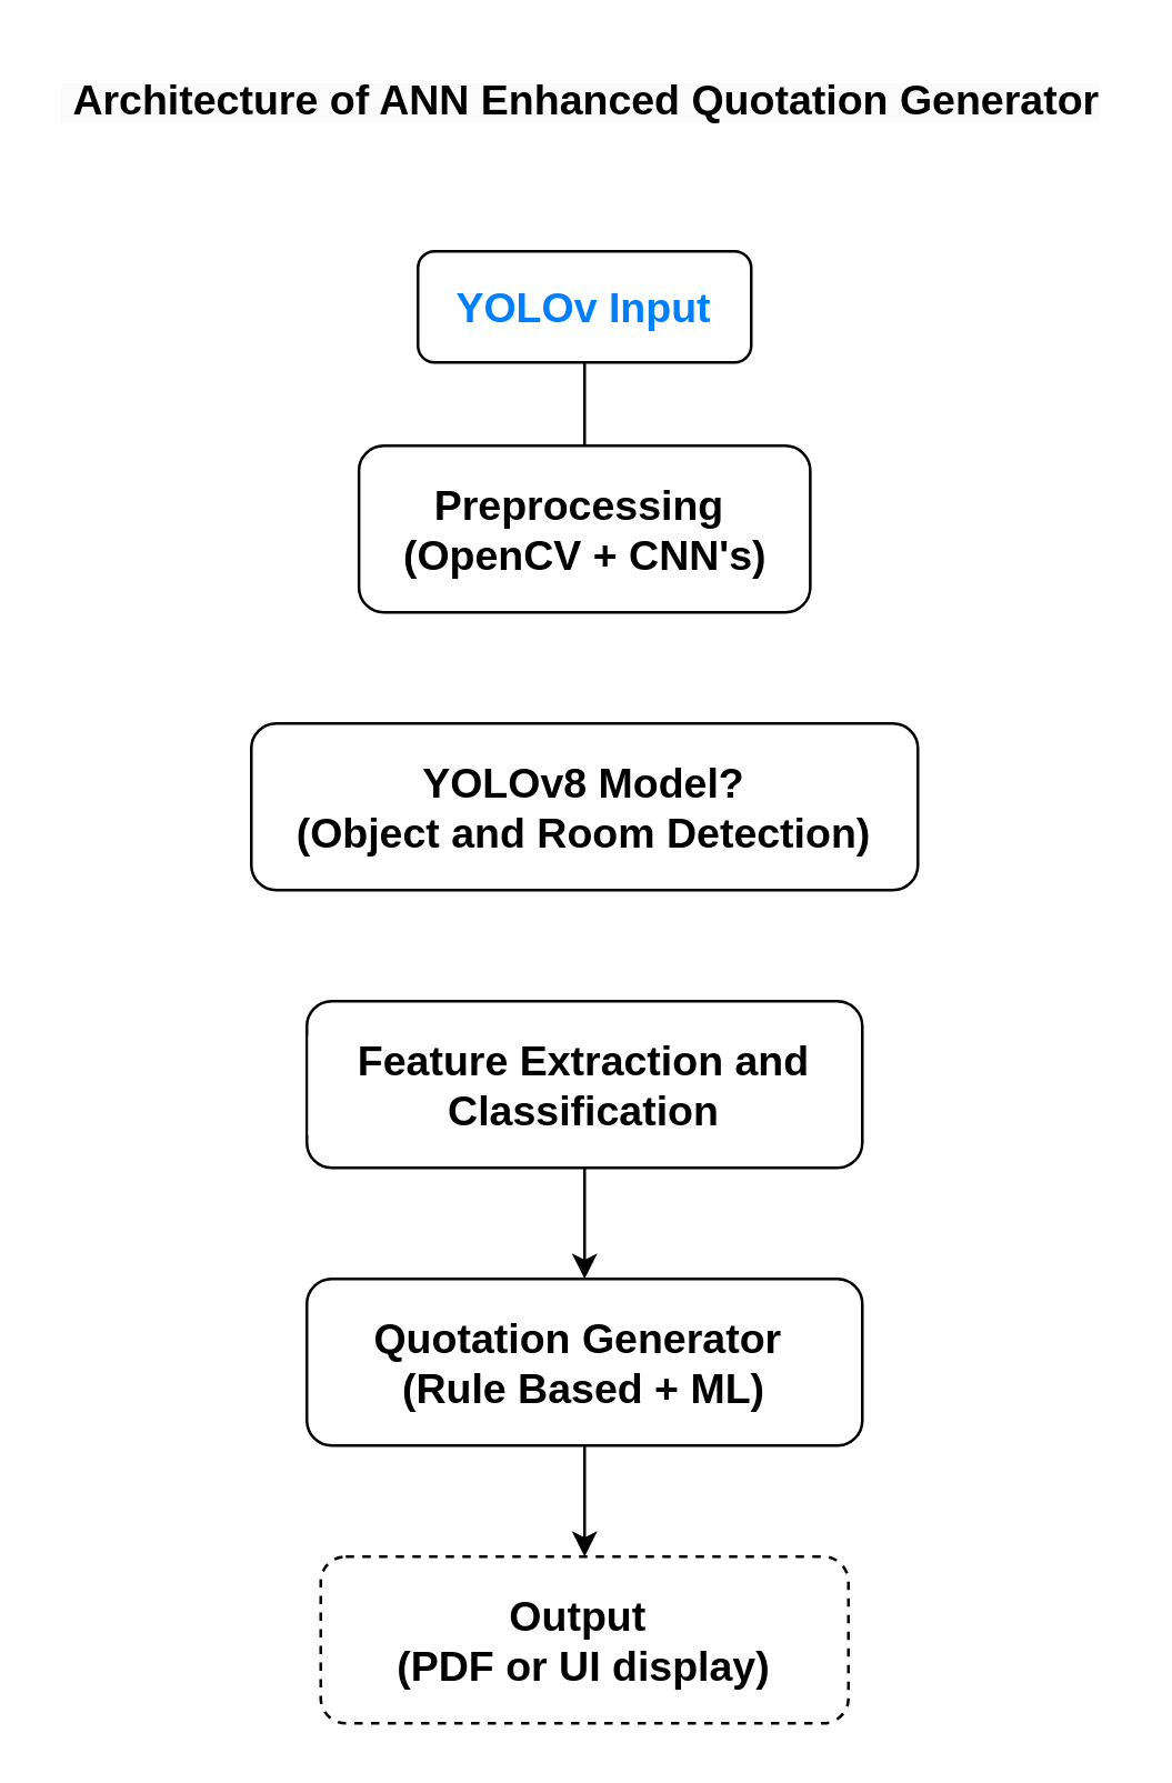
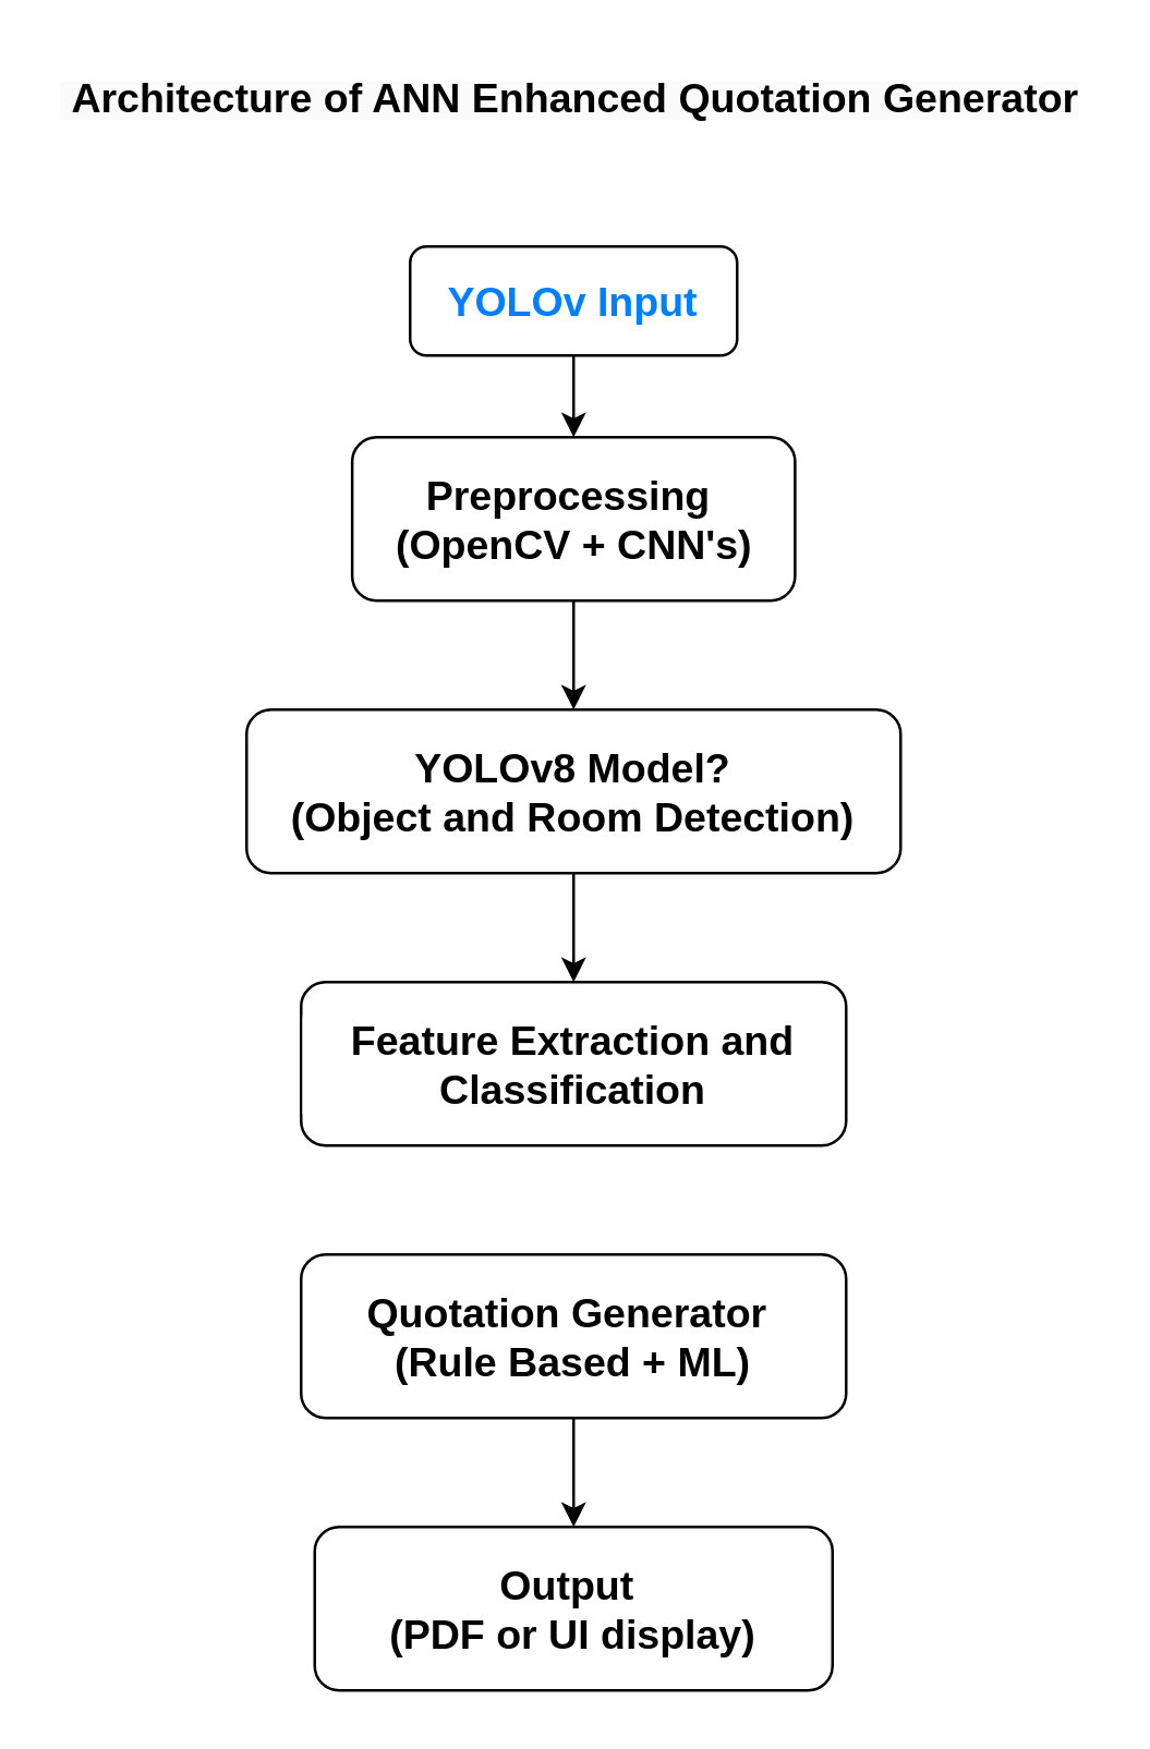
  <mxCell id="0" />
  <mxCell id="1" parent="0" />
- <mxCell id="2" value="" style="edgeStyle=none;html=1;endArrow=none;" edge="1" parent="1" source="3" target="6"><mxGeometry relative="1" as="geometry" /></mxCell>
+ <mxCell id="2" value="" style="edgeStyle=none;html=1;" edge="1" parent="1" source="3" target="6"><mxGeometry relative="1" as="geometry" /></mxCell>
  <mxCell id="3" value="&lt;font style=&quot;font-size: 15px; color: rgb(0, 127, 255);&quot;&gt;&lt;b&gt;YOLOv Input&lt;/b&gt;&lt;/font&gt;" style="rounded=1;whiteSpace=wrap;html=1;labelBackgroundColor=default;fontColor=#000000;" vertex="1" parent="1"><mxGeometry x="150" y="90" width="120" height="40" as="geometry" /></mxCell>
  <mxCell id="4" value="&lt;span style=&quot;color: rgb(0, 0, 0); font-family: Helvetica; font-style: normal; font-variant-ligatures: normal; font-variant-caps: normal; letter-spacing: normal; orphans: 2; text-align: center; text-indent: 0px; text-transform: none; widows: 2; word-spacing: 0px; -webkit-text-stroke-width: 0px; white-space: normal; background-color: rgb(251, 251, 251); text-decoration-thickness: initial; text-decoration-style: initial; text-decoration-color: initial; float: none; display: inline !important;&quot;&gt;&lt;font style=&quot;font-size: 15px;&quot;&gt;&lt;b&gt;&amp;nbsp;Architecture of ANN Enhanced Quotation Generator&lt;/b&gt;&lt;/font&gt;&lt;/span&gt;" style="text;whiteSpace=wrap;html=1;" vertex="1" parent="1"><mxGeometry x="20" y="20" width="380" height="40" as="geometry" /></mxCell>
+ <mxCell id="5" value="" style="edgeStyle=none;html=1;" edge="1" parent="1" source="6" target="8"><mxGeometry relative="1" as="geometry" /></mxCell>
  <mxCell id="6" value="&lt;font style=&quot;font-size: 15px;&quot;&gt;&lt;b&gt;Preprocessing&amp;nbsp;&lt;/b&gt;&lt;/font&gt;&lt;div&gt;&lt;font style=&quot;font-size: 15px;&quot;&gt;&lt;b&gt;(OpenCV + CNN's)&lt;/b&gt;&lt;/font&gt;&lt;/div&gt;" style="whiteSpace=wrap;html=1;fontColor=#000000;rounded=1;labelBackgroundColor=default;" vertex="1" parent="1"><mxGeometry x="128.75" y="160" width="162.5" height="60" as="geometry" /></mxCell>
+ <mxCell id="7" value="" style="edgeStyle=none;html=1;" edge="1" parent="1" source="8" target="10"><mxGeometry relative="1" as="geometry" /></mxCell>
  <mxCell id="8" value="&lt;font style=&quot;font-size: 15px;&quot;&gt;&lt;b style=&quot;&quot;&gt;YOLOv8 Model?&lt;/b&gt;&lt;/font&gt;&lt;div&gt;&lt;font style=&quot;font-size: 15px;&quot;&gt;&lt;b style=&quot;&quot;&gt;(Object and Room Detection)&lt;/b&gt;&lt;/font&gt;&lt;/div&gt;" style="whiteSpace=wrap;html=1;fontColor=#000000;rounded=1;labelBackgroundColor=default;" vertex="1" parent="1"><mxGeometry x="90" y="260" width="240" height="60" as="geometry" /></mxCell>
- <mxCell id="9" value="" style="edgeStyle=none;html=1;" edge="1" parent="1" source="10" target="12"><mxGeometry relative="1" as="geometry" /></mxCell>
  <mxCell id="10" value="&lt;font style=&quot;font-size: 15px;&quot;&gt;&lt;b&gt;Feature Extraction and Classification&lt;/b&gt;&lt;/font&gt;" style="whiteSpace=wrap;html=1;fontColor=#000000;rounded=1;labelBackgroundColor=default;" vertex="1" parent="1"><mxGeometry x="110" y="360" width="200" height="60" as="geometry" /></mxCell>
  <mxCell id="11" value="" style="edgeStyle=none;html=1;" edge="1" parent="1" source="12" target="13"><mxGeometry relative="1" as="geometry" /></mxCell>
  <mxCell id="12" value="&lt;b&gt;&lt;font style=&quot;font-size: 15px;&quot;&gt;Quotation Generator&amp;nbsp;&lt;/font&gt;&lt;/b&gt;&lt;div&gt;&lt;b&gt;&lt;font style=&quot;font-size: 15px;&quot;&gt;(Rule Based + ML)&lt;/font&gt;&lt;/b&gt;&lt;/div&gt;" style="whiteSpace=wrap;html=1;fontColor=#000000;rounded=1;labelBackgroundColor=default;" vertex="1" parent="1"><mxGeometry x="110" y="460" width="200" height="60" as="geometry" /></mxCell>
- <mxCell id="13" value="&lt;b&gt;&lt;font style=&quot;font-size: 15px;&quot;&gt;Output&amp;nbsp;&lt;/font&gt;&lt;/b&gt;&lt;div&gt;&lt;b&gt;&lt;font style=&quot;font-size: 15px;&quot;&gt;(PDF or UI display)&lt;/font&gt;&lt;/b&gt;&lt;/div&gt;" style="whiteSpace=wrap;html=1;fontColor=#000000;rounded=1;labelBackgroundColor=default;dashed=1;" vertex="1" parent="1"><mxGeometry x="115" y="560" width="190" height="60" as="geometry" /></mxCell>
+ <mxCell id="13" value="&lt;b&gt;&lt;font style=&quot;font-size: 15px;&quot;&gt;Output&amp;nbsp;&lt;/font&gt;&lt;/b&gt;&lt;div&gt;&lt;b&gt;&lt;font style=&quot;font-size: 15px;&quot;&gt;(PDF or UI display)&lt;/font&gt;&lt;/b&gt;&lt;/div&gt;" style="whiteSpace=wrap;html=1;fontColor=#000000;rounded=1;labelBackgroundColor=default;" vertex="1" parent="1"><mxGeometry x="115" y="560" width="190" height="60" as="geometry" /></mxCell>
